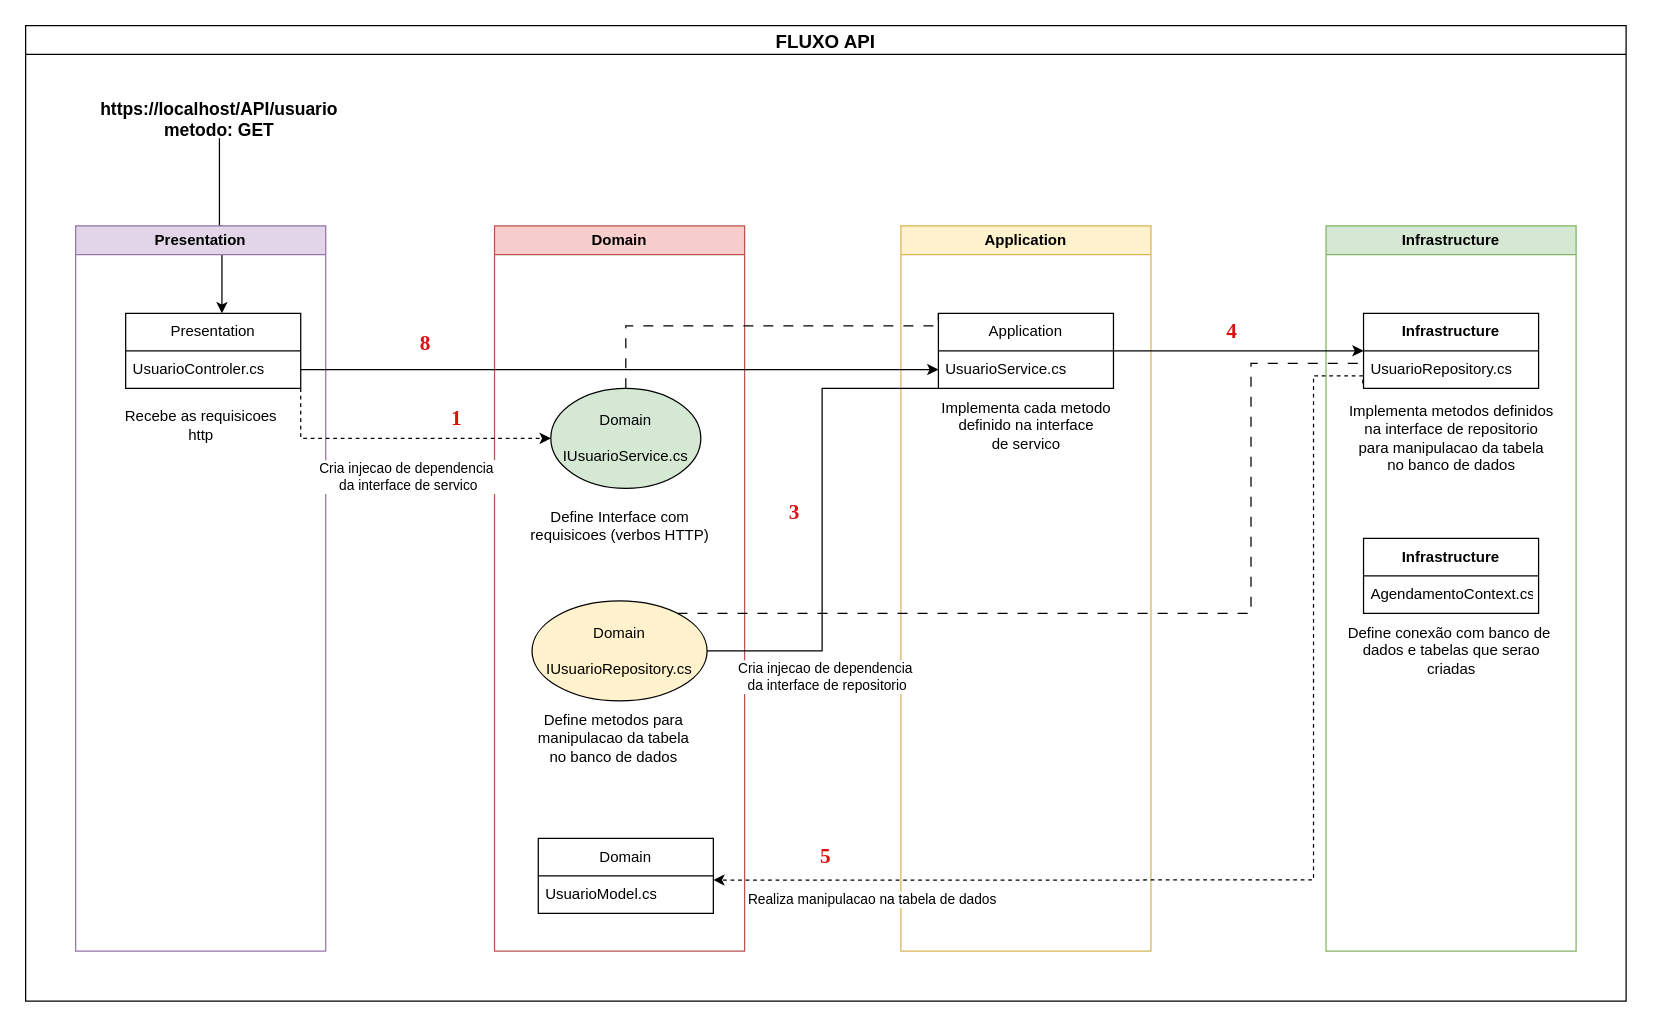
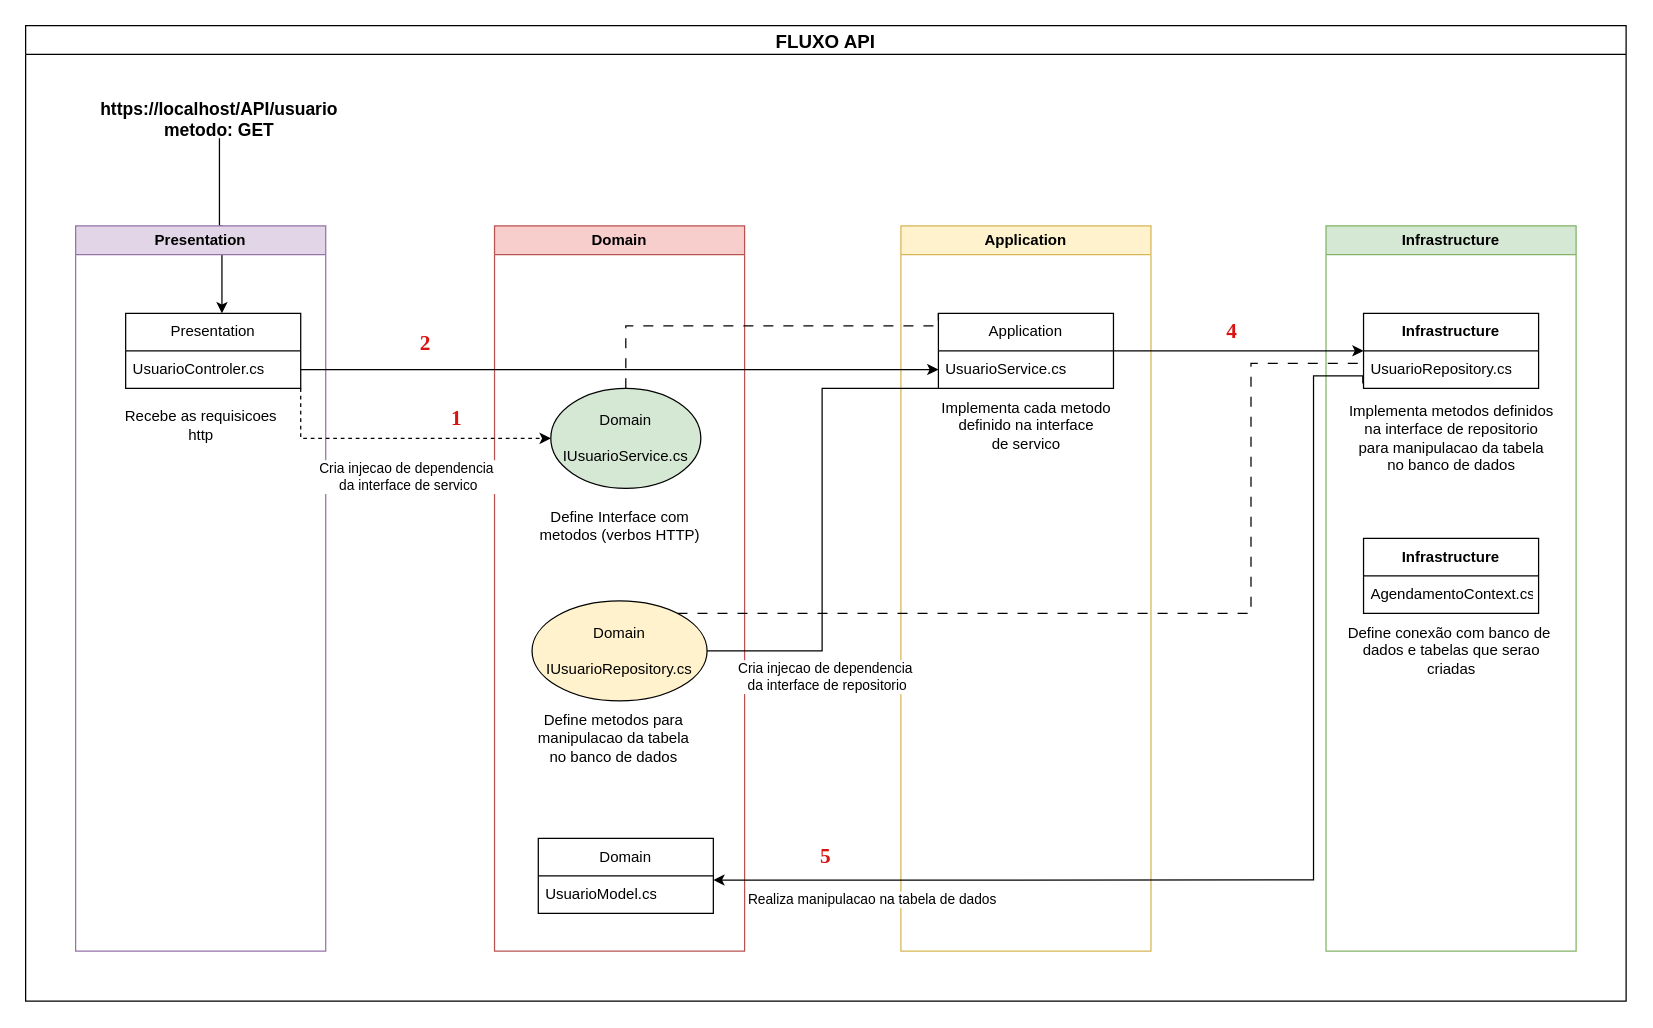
  <mxCell id="0" />
  <mxCell id="1" parent="0" />
  <mxCell id="2" value="&lt;b&gt;&lt;font style=&quot;font-size: 14px;&quot;&gt;https://localhost/API/usuario&lt;br&gt;metodo: GET&lt;/font&gt;&lt;/b&gt;" style="text;html=1;align=center;verticalAlign=middle;whiteSpace=wrap;rounded=0;" vertex="1" parent="1"><mxGeometry x="80" y="80" width="190" height="30" as="geometry" /></mxCell>
  <mxCell id="3" style="edgeStyle=orthogonalEdgeStyle;rounded=0;orthogonalLoop=1;jettySize=auto;html=1;exitX=0.5;exitY=1;exitDx=0;exitDy=0;entryX=0.55;entryY=0;entryDx=0;entryDy=0;entryPerimeter=0;" edge="1" parent="1" source="2" target="5"><mxGeometry relative="1" as="geometry" /></mxCell>
  <mxCell id="4" value="Presentation" style="swimlane;whiteSpace=wrap;html=1;fillColor=#e1d5e7;strokeColor=#9673a6;" vertex="1" parent="1"><mxGeometry x="60" y="180" width="200" height="580" as="geometry" /></mxCell>
  <mxCell id="5" value="Presentation" style="swimlane;fontStyle=0;childLayout=stackLayout;horizontal=1;startSize=30;horizontalStack=0;resizeParent=1;resizeParentMax=0;resizeLast=0;collapsible=1;marginBottom=0;whiteSpace=wrap;html=1;" vertex="1" parent="4"><mxGeometry x="40" y="70" width="140" height="60" as="geometry" /></mxCell>
  <mxCell id="6" value="UsuarioControler.cs" style="text;strokeColor=none;fillColor=none;align=left;verticalAlign=middle;spacingLeft=4;spacingRight=4;overflow=hidden;points=[[0,0.5],[1,0.5]];portConstraint=eastwest;rotatable=0;whiteSpace=wrap;html=1;" vertex="1" parent="5"><mxGeometry y="30" width="140" height="30" as="geometry" /></mxCell>
  <mxCell id="7" value="Recebe as requisicoes&lt;br&gt;http" style="text;html=1;align=center;verticalAlign=middle;resizable=0;points=[];autosize=1;strokeColor=none;fillColor=none;" vertex="1" parent="4"><mxGeometry x="30" y="140" width="140" height="40" as="geometry" /></mxCell>
  <mxCell id="8" value="Domain" style="swimlane;whiteSpace=wrap;html=1;fillColor=#f8cecc;strokeColor=#b85450;" vertex="1" parent="1"><mxGeometry x="395" y="180" width="200" height="580" as="geometry" /></mxCell>
  <mxCell id="9" value="Domain&lt;br&gt;&lt;br&gt;IUsuarioRepository.cs" style="ellipse;whiteSpace=wrap;html=1;fillColor=#fff2cc;" vertex="1" parent="8"><mxGeometry x="30" y="300" width="140" height="80" as="geometry" /></mxCell>
  <mxCell id="10" value="Define metodos para&lt;br&gt;manipulacao da tabela&lt;br&gt;no banco de dados" style="text;html=1;align=center;verticalAlign=middle;resizable=0;points=[];autosize=1;strokeColor=none;fillColor=none;" vertex="1" parent="8"><mxGeometry x="25" y="380" width="140" height="60" as="geometry" /></mxCell>
  <mxCell id="11" value="Domain&lt;br&gt;&lt;br&gt;IUsuarioService.cs" style="ellipse;whiteSpace=wrap;html=1;fillColor=#d5e8d4;" vertex="1" parent="8"><mxGeometry x="45" y="130" width="120" height="80" as="geometry" /></mxCell>
- <mxCell id="12" value="Define Interface com&lt;br&gt;requisicoes (verbos HTTP)" style="text;html=1;align=center;verticalAlign=middle;resizable=0;points=[];autosize=1;strokeColor=none;fillColor=none;" vertex="1" parent="8"><mxGeometry x="25" y="220" width="150" height="40" as="geometry" /></mxCell>
+ <mxCell id="12" value="Define Interface com&lt;br&gt;metodos (verbos HTTP)" style="text;html=1;align=center;verticalAlign=middle;resizable=0;points=[];autosize=1;strokeColor=none;fillColor=none;" vertex="1" parent="8"><mxGeometry x="25" y="220" width="150" height="40" as="geometry" /></mxCell>
  <mxCell id="13" value="Domain" style="swimlane;fontStyle=0;childLayout=stackLayout;horizontal=1;startSize=30;horizontalStack=0;resizeParent=1;resizeParentMax=0;resizeLast=0;collapsible=1;marginBottom=0;whiteSpace=wrap;html=1;" vertex="1" parent="8"><mxGeometry x="35" y="490" width="140" height="60" as="geometry" /></mxCell>
  <mxCell id="14" value="UsuarioModel.cs" style="text;strokeColor=none;fillColor=none;align=left;verticalAlign=middle;spacingLeft=4;spacingRight=4;overflow=hidden;points=[[0,0.5],[1,0.5]];portConstraint=eastwest;rotatable=0;whiteSpace=wrap;html=1;" vertex="1" parent="13"><mxGeometry y="30" width="140" height="30" as="geometry" /></mxCell>
  <mxCell id="15" value="Application" style="swimlane;whiteSpace=wrap;html=1;fillColor=#fff2cc;strokeColor=#d6b656;" vertex="1" parent="1"><mxGeometry x="720" y="180" width="200" height="580" as="geometry" /></mxCell>
  <mxCell id="16" value="Application" style="swimlane;fontStyle=0;childLayout=stackLayout;horizontal=1;startSize=30;horizontalStack=0;resizeParent=1;resizeParentMax=0;resizeLast=0;collapsible=1;marginBottom=0;whiteSpace=wrap;html=1;" vertex="1" parent="15"><mxGeometry x="30" y="70" width="140" height="60" as="geometry" /></mxCell>
  <mxCell id="17" value="&lt;span style=&quot;text-align: center;&quot;&gt;UsuarioService.cs&lt;/span&gt;" style="text;strokeColor=none;fillColor=none;align=left;verticalAlign=middle;spacingLeft=4;spacingRight=4;overflow=hidden;points=[[0,0.5],[1,0.5]];portConstraint=eastwest;rotatable=0;whiteSpace=wrap;html=1;" vertex="1" parent="16"><mxGeometry y="30" width="140" height="30" as="geometry" /></mxCell>
  <mxCell id="18" value="Implementa cada metodo&lt;br&gt;definido na interface&lt;br&gt;de servico" style="text;html=1;align=center;verticalAlign=middle;resizable=0;points=[];autosize=1;strokeColor=none;fillColor=none;" vertex="1" parent="15"><mxGeometry x="20" y="130" width="160" height="60" as="geometry" /></mxCell>
  <mxCell id="19" value="Infrastructure" style="swimlane;whiteSpace=wrap;html=1;fillColor=#d5e8d4;strokeColor=#82b366;" vertex="1" parent="1"><mxGeometry x="1060" y="180" width="200" height="580" as="geometry" /></mxCell>
  <mxCell id="20" value="Implementa metodos definidos&lt;br&gt;na interface de repositorio&lt;br&gt;para manipulacao da tabela&lt;br&gt;no banco de dados" style="text;html=1;align=center;verticalAlign=middle;resizable=0;points=[];autosize=1;strokeColor=none;fillColor=none;" vertex="1" parent="19"><mxGeometry x="5" y="135" width="190" height="70" as="geometry" /></mxCell>
  <mxCell id="21" style="edgeStyle=orthogonalEdgeStyle;rounded=0;orthogonalLoop=1;jettySize=auto;html=1;" edge="1" parent="1" source="6" target="17"><mxGeometry relative="1" as="geometry" /></mxCell>
  <mxCell id="22" style="edgeStyle=orthogonalEdgeStyle;rounded=0;orthogonalLoop=1;jettySize=auto;html=1;entryX=0;entryY=0.5;entryDx=0;entryDy=0;dashed=1;" edge="1" parent="1" source="6" target="11"><mxGeometry relative="1" as="geometry"><Array as="points"><mxPoint x="240" y="350" /></Array></mxGeometry></mxCell>
  <mxCell id="23" value="Cria injecao de dependencia&amp;nbsp;&lt;br&gt;da interface de servico" style="edgeLabel;html=1;align=center;verticalAlign=middle;resizable=0;points=[];" vertex="1" connectable="0" parent="22"><mxGeometry x="0.135" y="3" relative="1" as="geometry"><mxPoint x="-11" y="33" as="offset" /></mxGeometry></mxCell>
  <mxCell id="24" style="edgeStyle=orthogonalEdgeStyle;rounded=0;orthogonalLoop=1;jettySize=auto;html=1;entryX=1;entryY=0.5;entryDx=0;entryDy=0;endArrow=none;" edge="1" parent="1" source="17" target="9"><mxGeometry relative="1" as="geometry"><Array as="points"><mxPoint x="657" y="310" /><mxPoint x="657" y="520" /></Array></mxGeometry></mxCell>
  <mxCell id="25" value="Cria injecao de dependencia&amp;nbsp;&lt;br&gt;da interface de repositorio" style="edgeLabel;html=1;align=center;verticalAlign=middle;resizable=0;points=[];" vertex="1" connectable="0" parent="1"><mxGeometry x="660.001" y="540" as="geometry" /></mxCell>
  <mxCell id="26" style="edgeStyle=orthogonalEdgeStyle;rounded=0;orthogonalLoop=1;jettySize=auto;html=1;entryX=0;entryY=0.5;entryDx=0;entryDy=0;" edge="1" parent="1" source="16"><mxGeometry relative="1" as="geometry"><mxPoint x="1090" y="280" as="targetPoint" /></mxGeometry></mxCell>
- <mxCell id="27" style="edgeStyle=orthogonalEdgeStyle;rounded=0;orthogonalLoop=1;jettySize=auto;html=1;entryX=1;entryY=0.108;entryDx=0;entryDy=0;entryPerimeter=0;exitX=-0.004;exitY=0.873;exitDx=0;exitDy=0;exitPerimeter=0;dashed=1;" edge="1" parent="1" source="38" target="14"><mxGeometry relative="1" as="geometry"><mxPoint x="1100.112" y="300.059" as="sourcePoint" /><Array as="points"><mxPoint x="1089" y="300" /><mxPoint x="1050" y="300" /><mxPoint x="1050" y="703" /></Array></mxGeometry></mxCell>
+ <mxCell id="27" style="edgeStyle=orthogonalEdgeStyle;rounded=0;orthogonalLoop=1;jettySize=auto;html=1;entryX=1;entryY=0.108;entryDx=0;entryDy=0;entryPerimeter=0;exitX=-0.004;exitY=0.873;exitDx=0;exitDy=0;exitPerimeter=0;" edge="1" parent="1" source="38" target="14"><mxGeometry relative="1" as="geometry"><mxPoint x="1100.112" y="300.059" as="sourcePoint" /><Array as="points"><mxPoint x="1089" y="300" /><mxPoint x="1050" y="300" /><mxPoint x="1050" y="703" /></Array></mxGeometry></mxCell>
  <mxCell id="28" value="Realiza manipulacao na tabela de dados" style="edgeLabel;html=1;align=center;verticalAlign=middle;resizable=0;points=[];" vertex="1" connectable="0" parent="1"><mxGeometry x="680" y="720" as="geometry"><mxPoint x="16" y="-2" as="offset" /></mxGeometry></mxCell>
  <mxCell id="29" style="edgeStyle=orthogonalEdgeStyle;rounded=0;orthogonalLoop=1;jettySize=auto;html=1;entryX=0;entryY=0;entryDx=0;entryDy=0;endArrow=none;endFill=0;dashed=1;dashPattern=8 8;" edge="1" parent="1" source="11" target="16"><mxGeometry relative="1" as="geometry"><Array as="points"><mxPoint x="500" y="260" /><mxPoint x="750" y="260" /></Array></mxGeometry></mxCell>
  <mxCell id="30" style="edgeStyle=orthogonalEdgeStyle;rounded=0;orthogonalLoop=1;jettySize=auto;html=1;endArrow=none;endFill=0;dashed=1;dashPattern=8 8;" edge="1" parent="1" source="9"><mxGeometry relative="1" as="geometry"><mxPoint x="1092.41" y="290.059" as="targetPoint" /><Array as="points"><mxPoint x="1000" y="490" /><mxPoint x="1000" y="290" /></Array></mxGeometry></mxCell>
  <mxCell id="31" value="&lt;font style=&quot;font-size: 15px;&quot;&gt;FLUXO API&lt;/font&gt;" style="swimlane;whiteSpace=wrap;html=1;" vertex="1" parent="1"><mxGeometry x="20" y="20" width="1280" height="780" as="geometry" /></mxCell>
  <mxCell id="32" value="&lt;font face=&quot;Verdana&quot; color=&quot;#d91212&quot; style=&quot;font-size: 17px;&quot;&gt;&lt;b&gt;1&lt;/b&gt;&lt;/font&gt;" style="text;html=1;align=center;verticalAlign=middle;whiteSpace=wrap;rounded=0;" vertex="1" parent="31"><mxGeometry x="330" y="300" width="30" height="30" as="geometry" /></mxCell>
- <mxCell id="33" value="&lt;font face=&quot;Verdana&quot; color=&quot;#d91212&quot; style=&quot;font-size: 17px;&quot;&gt;&lt;b&gt;8&lt;/b&gt;&lt;/font&gt;" style="text;html=1;align=center;verticalAlign=middle;whiteSpace=wrap;rounded=0;" vertex="1" parent="31"><mxGeometry x="305" y="240" width="30" height="30" as="geometry" /></mxCell>
- <mxCell id="34" value="&lt;font face=&quot;Verdana&quot; color=&quot;#d91212&quot; style=&quot;font-size: 17px;&quot;&gt;&lt;b&gt;3&lt;/b&gt;&lt;/font&gt;" style="text;html=1;align=center;verticalAlign=middle;whiteSpace=wrap;rounded=0;" vertex="1" parent="31"><mxGeometry x="600" y="375" width="30" height="30" as="geometry" /></mxCell>
+ <mxCell id="33" value="&lt;font face=&quot;Verdana&quot; color=&quot;#d91212&quot; style=&quot;font-size: 17px;&quot;&gt;&lt;b&gt;2&lt;/b&gt;&lt;/font&gt;" style="text;html=1;align=center;verticalAlign=middle;whiteSpace=wrap;rounded=0;" vertex="1" parent="31"><mxGeometry x="305" y="240" width="30" height="30" as="geometry" /></mxCell>
  <mxCell id="35" value="&lt;font face=&quot;Verdana&quot; color=&quot;#d91212&quot; style=&quot;font-size: 17px;&quot;&gt;&lt;b&gt;4&lt;/b&gt;&lt;/font&gt;" style="text;html=1;align=center;verticalAlign=middle;whiteSpace=wrap;rounded=0;" vertex="1" parent="31"><mxGeometry x="950" y="230" width="30" height="30" as="geometry" /></mxCell>
  <mxCell id="36" value="&lt;font face=&quot;Verdana&quot; color=&quot;#d91212&quot; style=&quot;font-size: 17px;&quot;&gt;&lt;b&gt;5&lt;/b&gt;&lt;/font&gt;" style="text;html=1;align=center;verticalAlign=middle;whiteSpace=wrap;rounded=0;" vertex="1" parent="31"><mxGeometry x="625" y="650" width="30" height="30" as="geometry" /></mxCell>
  <mxCell id="37" value="&lt;span style=&quot;font-weight: 700;&quot;&gt;Infrastructure&lt;/span&gt;" style="swimlane;fontStyle=0;childLayout=stackLayout;horizontal=1;startSize=30;horizontalStack=0;resizeParent=1;resizeParentMax=0;resizeLast=0;collapsible=1;marginBottom=0;whiteSpace=wrap;html=1;" vertex="1" parent="31"><mxGeometry x="1070" y="230" width="140" height="60" as="geometry" /></mxCell>
  <mxCell id="38" value="&lt;span style=&quot;text-align: center;&quot;&gt;UsuarioRepository.cs&lt;/span&gt;" style="text;strokeColor=none;fillColor=none;align=left;verticalAlign=middle;spacingLeft=4;spacingRight=4;overflow=hidden;points=[[0,0.5],[1,0.5]];portConstraint=eastwest;rotatable=0;whiteSpace=wrap;html=1;" vertex="1" parent="37"><mxGeometry y="30" width="140" height="30" as="geometry" /></mxCell>
  <mxCell id="39" value="&lt;span style=&quot;font-weight: 700;&quot;&gt;Infrastructure&lt;/span&gt;" style="swimlane;fontStyle=0;childLayout=stackLayout;horizontal=1;startSize=30;horizontalStack=0;resizeParent=1;resizeParentMax=0;resizeLast=0;collapsible=1;marginBottom=0;whiteSpace=wrap;html=1;" vertex="1" parent="31"><mxGeometry x="1070" y="410" width="140" height="60" as="geometry" /></mxCell>
  <mxCell id="40" value="&lt;span style=&quot;text-align: center;&quot;&gt;AgendamentoContext.cs&lt;/span&gt;" style="text;strokeColor=none;fillColor=none;align=left;verticalAlign=middle;spacingLeft=4;spacingRight=4;overflow=hidden;points=[[0,0.5],[1,0.5]];portConstraint=eastwest;rotatable=0;whiteSpace=wrap;html=1;" vertex="1" parent="39"><mxGeometry y="30" width="140" height="30" as="geometry" /></mxCell>
  <mxCell id="41" value="Define conexão com banco de&amp;nbsp;&lt;br&gt;dados e tabelas que serao&lt;br&gt;criadas" style="text;html=1;align=center;verticalAlign=middle;resizable=0;points=[];autosize=1;strokeColor=none;fillColor=none;" vertex="1" parent="31"><mxGeometry x="1045" y="470" width="190" height="60" as="geometry" /></mxCell>
